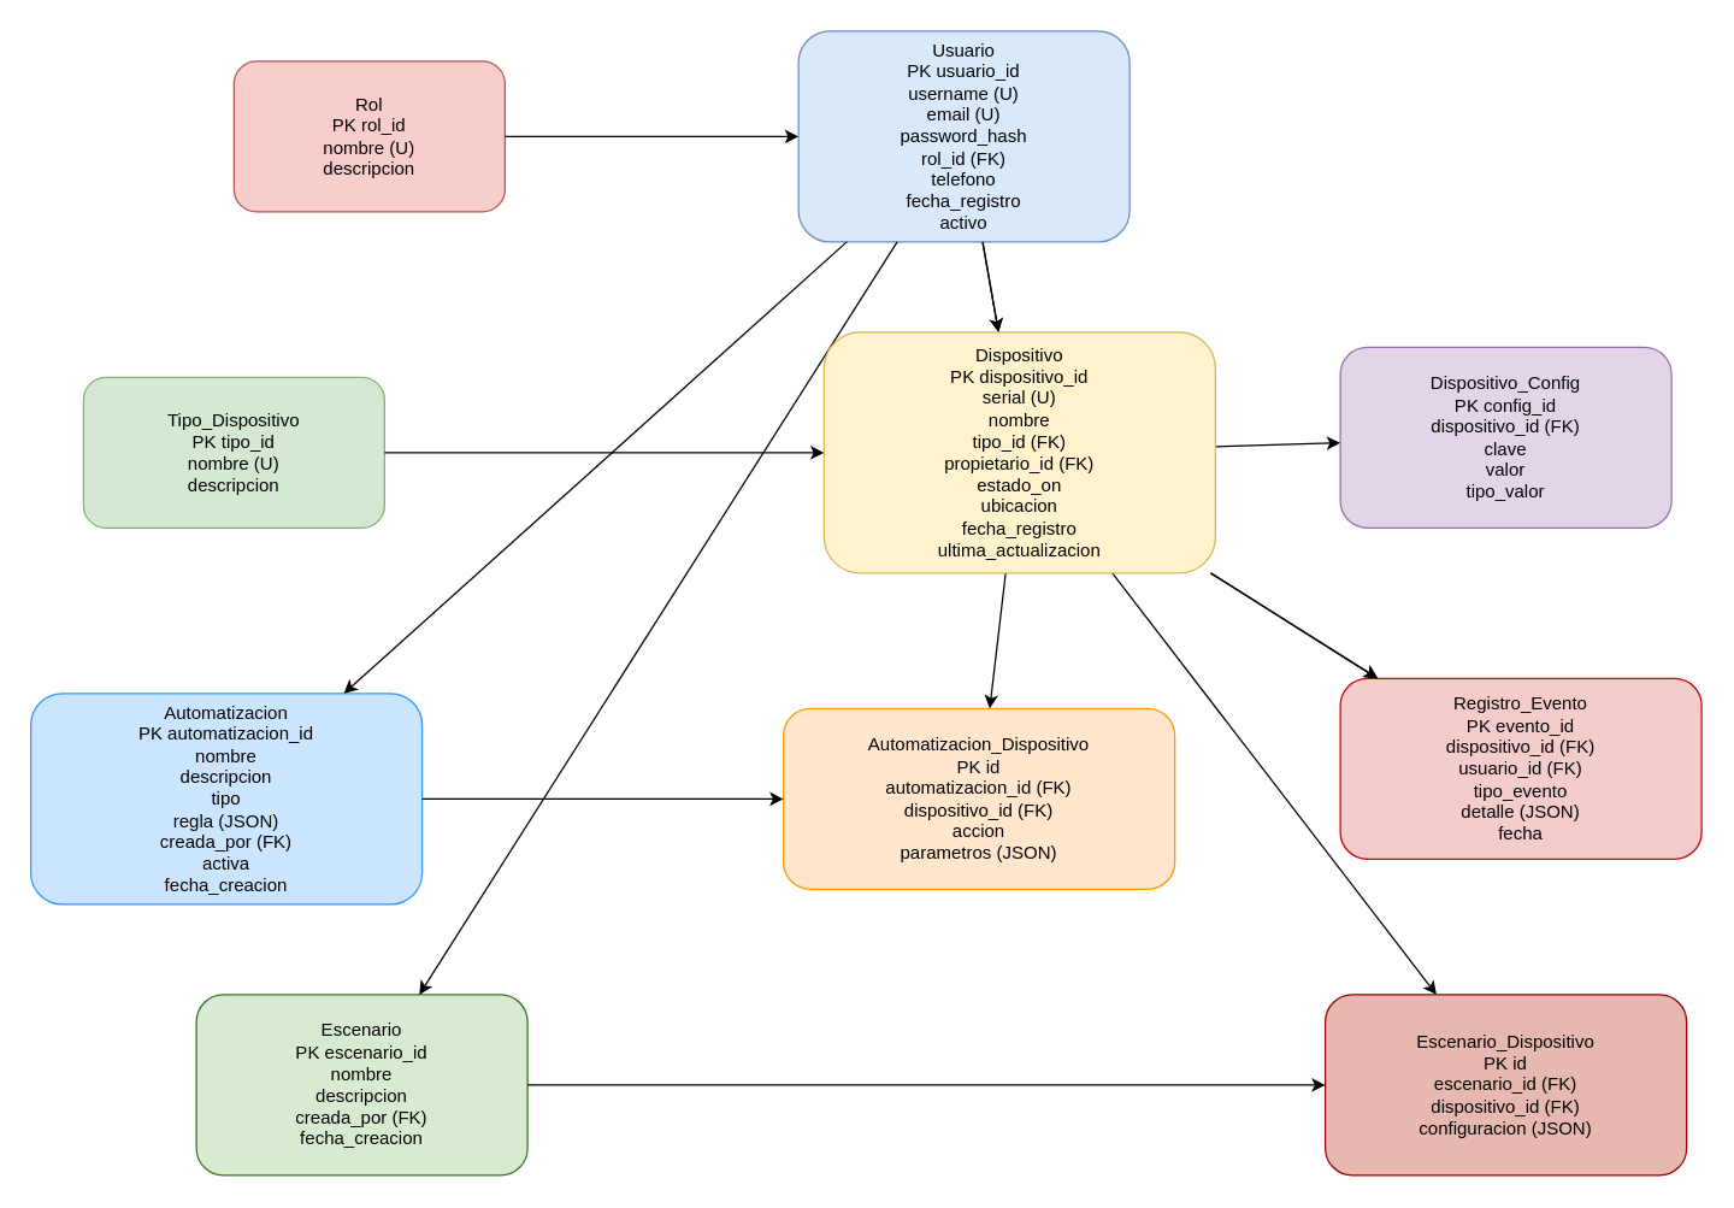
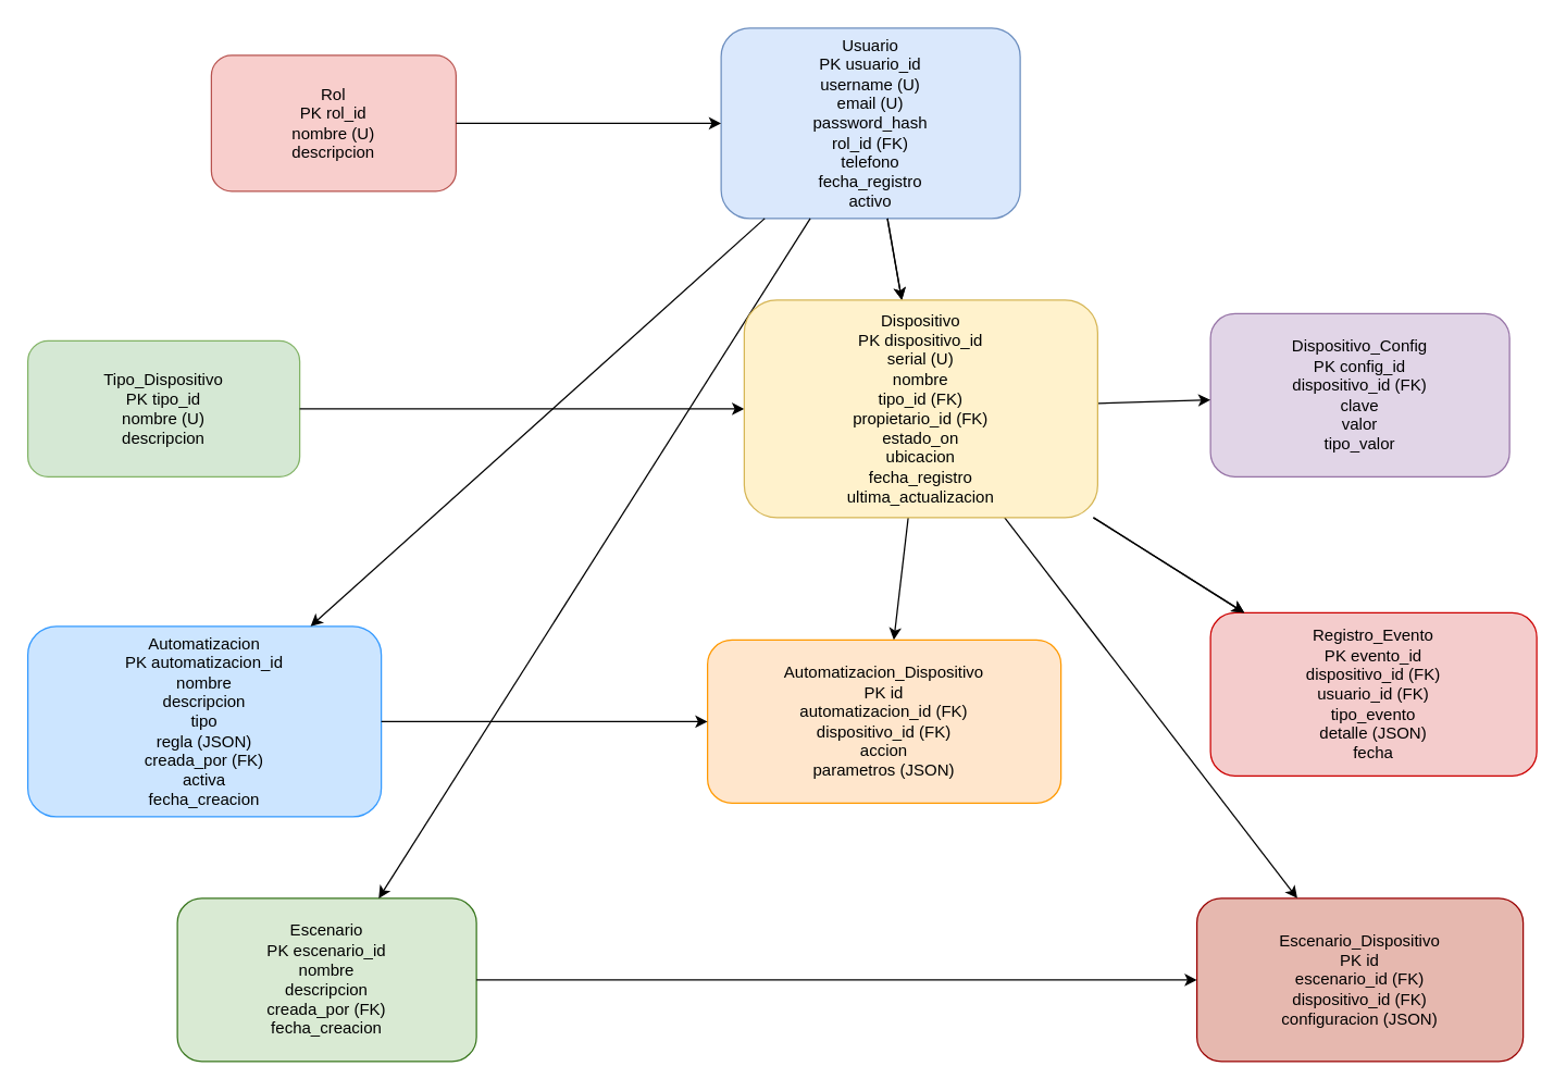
  <mxCell id="0" />
  <mxCell id="1" parent="0" />
  <mxCell id="2" value="Rol&#10;PK rol_id&#10;nombre (U)&#10;descripcion" style="shape=rectangle;rounded=1;whiteSpace=wrap;html=1;fillColor=#f8cecc;strokeColor=#b85450;" vertex="1" parent="1"><mxGeometry x="155" y="40" width="180" height="100" as="geometry" /></mxCell>
  <mxCell id="3" value="Usuario&#10;PK usuario_id&#10;username (U)&#10;email (U)&#10;password_hash&#10;rol_id (FK)&#10;telefono&#10;fecha_registro&#10;activo" style="shape=rectangle;rounded=1;whiteSpace=wrap;html=1;fillColor=#dae8fc;strokeColor=#6c8ebf;" vertex="1" parent="1"><mxGeometry x="530" width="220" height="140" as="geometry" y="20" /></mxCell>
- <mxCell id="4" value="Tipo_Dispositivo&#10;PK tipo_id&#10;nombre (U)&#10;descripcion" style="shape=rectangle;rounded=1;whiteSpace=wrap;html=1;fillColor=#d5e8d4;strokeColor=#82b366;" vertex="1" parent="1"><mxGeometry x="55" y="250" width="200" height="100" as="geometry" /></mxCell>
+ <mxCell id="4" value="Tipo_Dispositivo&#10;PK tipo_id&#10;nombre (U)&#10;descripcion" style="shape=rectangle;rounded=1;whiteSpace=wrap;html=1;fillColor=#d5e8d4;strokeColor=#82b366;" vertex="1" parent="1"><mxGeometry x="20" y="250" width="200" height="100" as="geometry" /></mxCell>
  <mxCell id="5" value="Dispositivo_Config&#10;PK config_id&#10;dispositivo_id (FK)&#10;clave&#10;valor&#10;tipo_valor" style="shape=rectangle;rounded=1;whiteSpace=wrap;html=1;fillColor=#e1d5e7;strokeColor=#9673a6;" vertex="1" parent="1"><mxGeometry x="890" y="230" width="220" height="120" as="geometry" /></mxCell>
  <mxCell id="6" value="Automatizacion&#10;PK automatizacion_id&#10;nombre&#10;descripcion&#10;tipo&#10;regla (JSON)&#10;creada_por (FK)&#10;activa&#10;fecha_creacion" style="shape=rectangle;rounded=1;whiteSpace=wrap;html=1;fillColor=#cce5ff;strokeColor=#3399ff;" vertex="1" parent="1"><mxGeometry x="20" y="460" width="260" height="140" as="geometry" /></mxCell>
  <mxCell id="7" value="Automatizacion_Dispositivo&#10;PK id&#10;automatizacion_id (FK)&#10;dispositivo_id (FK)&#10;accion&#10;parametros (JSON)" style="shape=rectangle;rounded=1;whiteSpace=wrap;html=1;fillColor=#ffe6cc;strokeColor=#ff9900;" vertex="1" parent="1"><mxGeometry x="520" y="470" width="260" height="120" as="geometry" /></mxCell>
  <mxCell id="8" value="Registro_Evento&#10;PK evento_id&#10;dispositivo_id (FK)&#10;usuario_id (FK)&#10;tipo_evento&#10;detalle (JSON)&#10;fecha" style="shape=rectangle;rounded=1;whiteSpace=wrap;html=1;fillColor=#f4cccc;strokeColor=#cc0000;" vertex="1" parent="1"><mxGeometry x="890" y="450" width="240" height="120" as="geometry" /></mxCell>
  <mxCell id="9" value="Escenario&#10;PK escenario_id&#10;nombre&#10;descripcion&#10;creada_por (FK)&#10;fecha_creacion" style="shape=rectangle;rounded=1;whiteSpace=wrap;html=1;fillColor=#d9ead3;strokeColor=#38761d;" vertex="1" parent="1"><mxGeometry x="130" y="660" width="220" height="120" as="geometry" /></mxCell>
  <mxCell id="10" value="Escenario_Dispositivo&#10;PK id&#10;escenario_id (FK)&#10;dispositivo_id (FK)&#10;configuracion (JSON)" style="shape=rectangle;rounded=1;whiteSpace=wrap;html=1;fillColor=#e6b8af;strokeColor=#990000;" vertex="1" parent="1"><mxGeometry x="880" y="660" width="240" height="120" as="geometry" /></mxCell>
  <mxCell id="11" edge="1" parent="1" source="2" target="3"><mxGeometry relative="1" as="geometry" /></mxCell>
  <mxCell id="12" edge="1" parent="1" source="3" target="24"><mxGeometry relative="1" as="geometry" /></mxCell>
  <mxCell id="13" edge="1" parent="1" source="4" target="24"><mxGeometry relative="1" as="geometry" /></mxCell>
  <mxCell id="14" edge="1" parent="1" source="24" target="5"><mxGeometry relative="1" as="geometry" /></mxCell>
  <mxCell id="15" edge="1" parent="1" source="3" target="6"><mxGeometry relative="1" as="geometry" /></mxCell>
  <mxCell id="16" edge="1" parent="1" source="6" target="7"><mxGeometry relative="1" as="geometry" /></mxCell>
  <mxCell id="17" edge="1" parent="1" source="24" target="7"><mxGeometry relative="1" as="geometry" /></mxCell>
  <mxCell id="18" edge="1" parent="1" source="24" target="8"><mxGeometry relative="1" as="geometry" /></mxCell>
  <mxCell id="19" edge="1" parent="1" source="24" target="8"><mxGeometry relative="1" as="geometry" /></mxCell>
  <mxCell id="20" edge="1" parent="1" source="3" target="9"><mxGeometry relative="1" as="geometry" /></mxCell>
  <mxCell id="21" edge="1" parent="1" source="9" target="10"><mxGeometry relative="1" as="geometry" /></mxCell>
  <mxCell id="22" edge="1" parent="1" source="24" target="10"><mxGeometry relative="1" as="geometry" /></mxCell>
  <mxCell id="23" value="" edge="1" parent="1" source="3" target="24"><mxGeometry relative="1" as="geometry"><mxPoint x="658" y="160" as="sourcePoint" /><mxPoint x="735" y="460" as="targetPoint" /></mxGeometry></mxCell>
  <mxCell id="24" value="Dispositivo&#10;PK dispositivo_id&#10;serial (U)&#10;nombre&#10;tipo_id (FK)&#10;propietario_id (FK)&#10;estado_on&#10;ubicacion&#10;fecha_registro&#10;ultima_actualizacion" style="shape=rectangle;rounded=1;whiteSpace=wrap;html=1;fillColor=#fff2cc;strokeColor=#d6b656;" vertex="1" parent="1"><mxGeometry x="547" y="220" width="260" height="160" as="geometry" /></mxCell>
